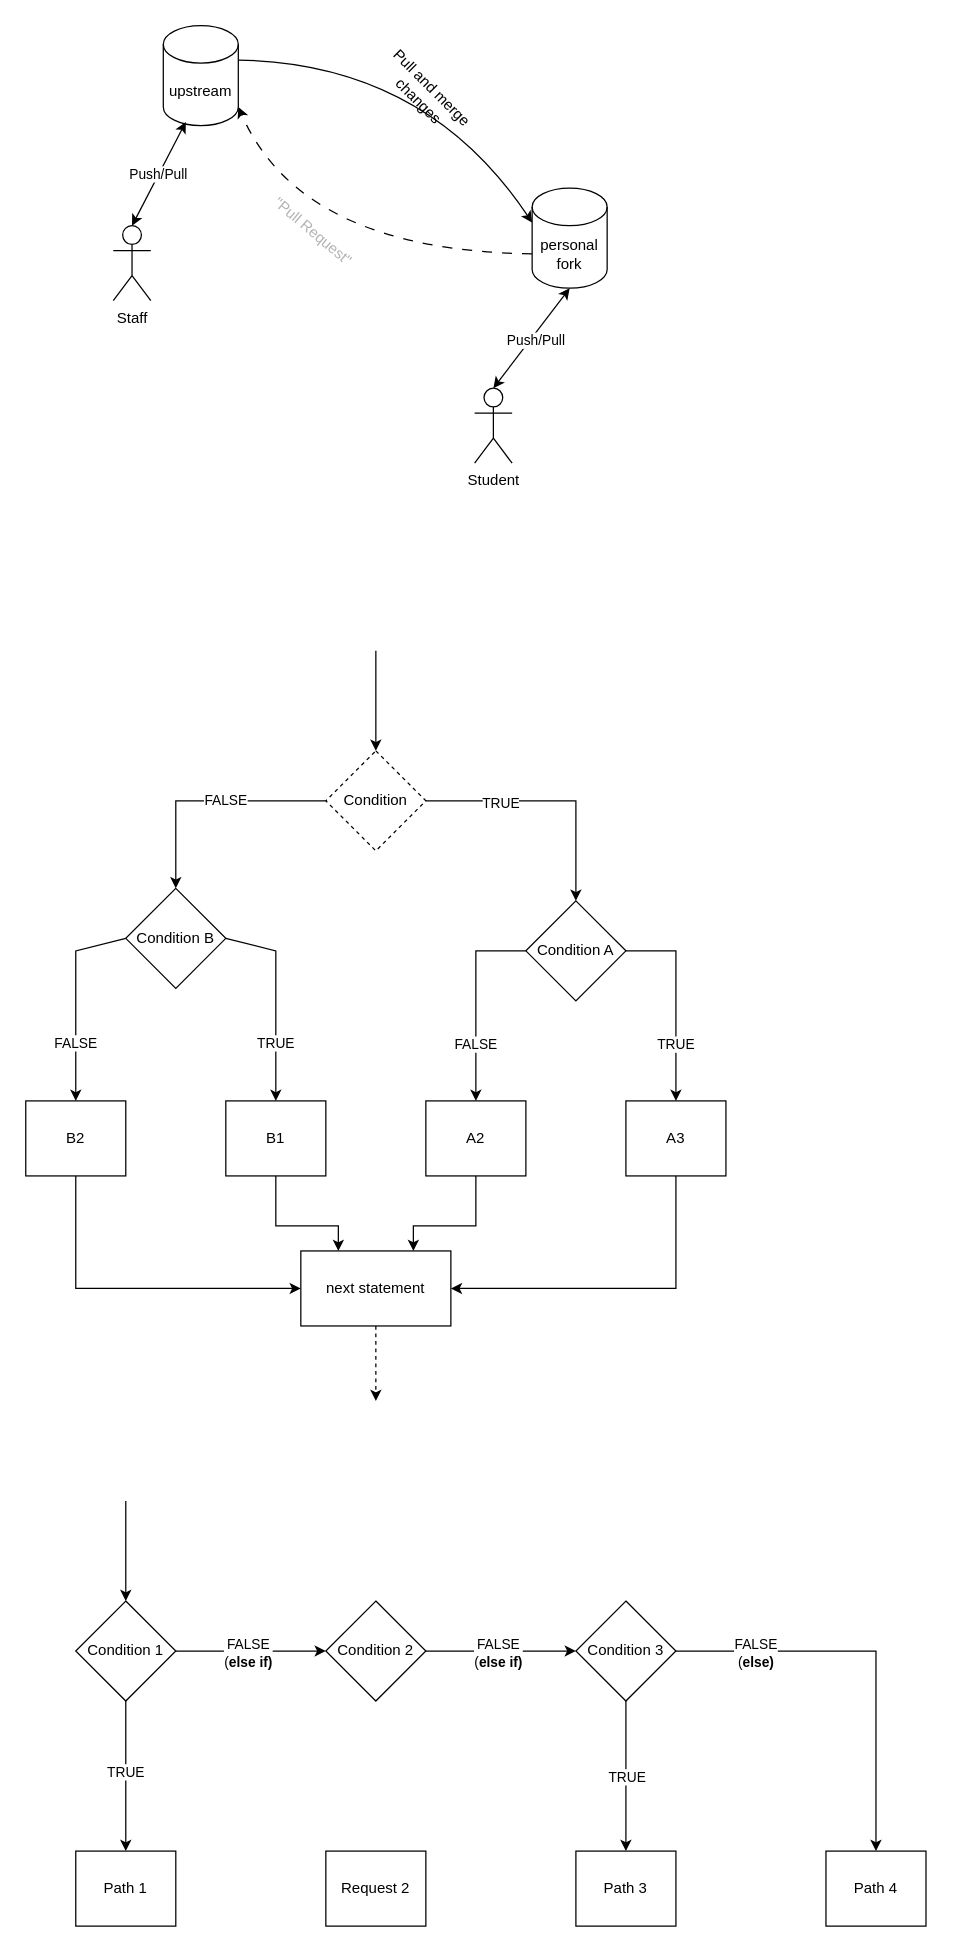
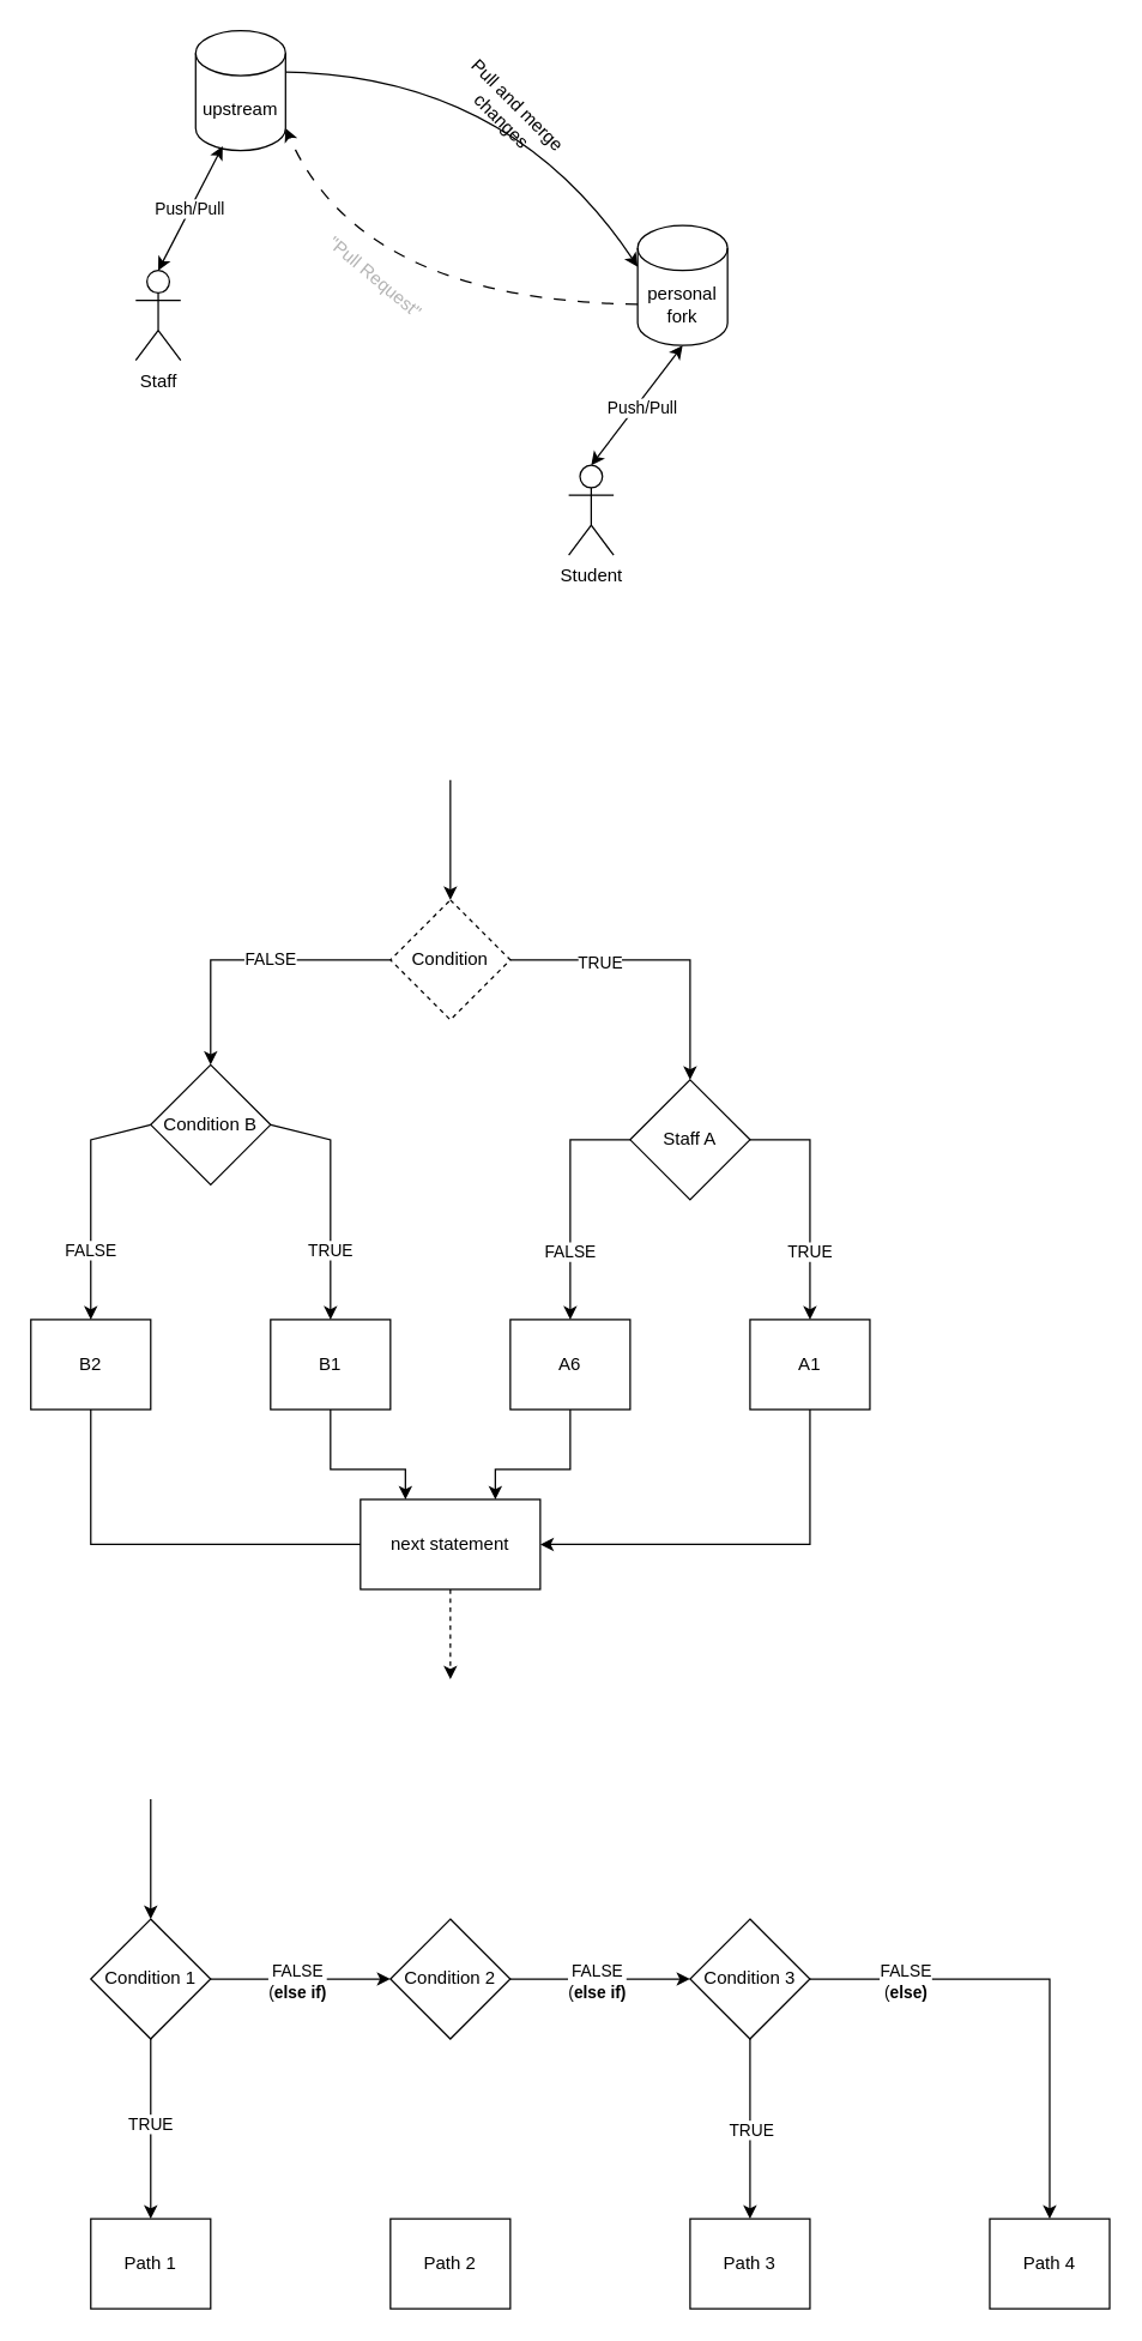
  <mxCell id="0" />
  <mxCell id="1" parent="0" />
  <mxCell id="2" value="personal fork" style="shape=cylinder3;whiteSpace=wrap;html=1;boundedLbl=1;backgroundOutline=1;size=15;" vertex="1" parent="1"><mxGeometry x="425" y="150" width="60" height="80" as="geometry" /></mxCell>
  <mxCell id="3" value="upstream" style="shape=cylinder3;whiteSpace=wrap;html=1;boundedLbl=1;backgroundOutline=1;size=15;" vertex="1" parent="1"><mxGeometry x="130" y="20" width="60" height="80" as="geometry" /></mxCell>
  <mxCell id="4" value="Staff" style="shape=umlActor;verticalLabelPosition=bottom;verticalAlign=top;html=1;outlineConnect=0;" vertex="1" parent="1"><mxGeometry x="90" y="180" width="30" height="60" as="geometry" /></mxCell>
  <mxCell id="5" value="Student" style="shape=umlActor;verticalLabelPosition=bottom;verticalAlign=top;html=1;outlineConnect=0;" vertex="1" parent="1"><mxGeometry x="379" y="310" width="30" height="60" as="geometry" /></mxCell>
  <mxCell id="6" value="" style="endArrow=classic;startArrow=classic;html=1;rounded=0;exitX=0.5;exitY=0;exitDx=0;exitDy=0;exitPerimeter=0;entryX=0.3;entryY=0.963;entryDx=0;entryDy=0;entryPerimeter=0;" edge="1" parent="1" source="4" target="3"><mxGeometry width="50" height="50" relative="1" as="geometry"><mxPoint x="370" y="330" as="sourcePoint" /><mxPoint x="420" y="280" as="targetPoint" /></mxGeometry></mxCell>
  <mxCell id="7" value="Push/Pull" style="edgeLabel;html=1;align=center;verticalAlign=middle;resizable=0;points=[];" vertex="1" connectable="0" parent="6"><mxGeometry x="-0.005" y="2" relative="1" as="geometry"><mxPoint x="1" as="offset" /></mxGeometry></mxCell>
  <mxCell id="8" value="" style="endArrow=classic;html=1;entryX=1;entryY=1;entryDx=0;entryDy=-15;entryPerimeter=0;exitX=0;exitY=0;exitDx=0;exitDy=52.5;exitPerimeter=0;curved=1;dashed=1;dashPattern=8 8;" edge="1" parent="1" source="2" target="3"><mxGeometry width="50" height="50" relative="1" as="geometry"><mxPoint x="370" y="330" as="sourcePoint" /><mxPoint x="420" y="280" as="targetPoint" /><Array as="points"><mxPoint x="240" y="200" /></Array></mxGeometry></mxCell>
  <mxCell id="9" value="" style="endArrow=classic;startArrow=classic;html=1;rounded=0;entryX=0.5;entryY=1;entryDx=0;entryDy=0;entryPerimeter=0;exitX=0.5;exitY=0;exitDx=0;exitDy=0;exitPerimeter=0;" edge="1" parent="1" source="5" target="2"><mxGeometry width="50" height="50" relative="1" as="geometry"><mxPoint x="370" y="330" as="sourcePoint" /><mxPoint x="420" y="280" as="targetPoint" /></mxGeometry></mxCell>
  <mxCell id="10" value="Push/Pull" style="edgeLabel;html=1;align=center;verticalAlign=middle;resizable=0;points=[];" vertex="1" connectable="0" parent="9"><mxGeometry x="0.014" y="-3" relative="1" as="geometry"><mxPoint as="offset" /></mxGeometry></mxCell>
  <mxCell id="11" value="" style="endArrow=classic;html=1;exitX=1;exitY=0;exitDx=0;exitDy=27.5;exitPerimeter=0;entryX=0;entryY=0;entryDx=0;entryDy=27.5;entryPerimeter=0;curved=1;" edge="1" parent="1" source="3" target="2"><mxGeometry width="50" height="50" relative="1" as="geometry"><mxPoint x="370" y="330" as="sourcePoint" /><mxPoint x="420" y="280" as="targetPoint" /><Array as="points"><mxPoint x="340" y="50" /></Array></mxGeometry></mxCell>
  <mxCell id="12" value="Pull and merge changes" style="text;html=1;strokeColor=none;fillColor=none;align=center;verticalAlign=middle;whiteSpace=wrap;rounded=0;rotation=45;" vertex="1" parent="1"><mxGeometry x="280" y="60" width="120" height="30" as="geometry" /></mxCell>
  <mxCell id="13" value="&quot;Pull Request&quot;" style="text;html=1;strokeColor=none;fillColor=none;align=center;verticalAlign=middle;whiteSpace=wrap;rounded=0;rotation=40;fontColor=#B3B3B3;" vertex="1" parent="1"><mxGeometry x="190" y="170" width="120" height="30" as="geometry" /></mxCell>
  <mxCell id="14" style="edgeStyle=orthogonalEdgeStyle;rounded=0;orthogonalLoop=1;jettySize=auto;html=1;exitX=0;exitY=0.5;exitDx=0;exitDy=0;entryX=0.5;entryY=0;entryDx=0;entryDy=0;" edge="1" parent="1" source="16" target="21"><mxGeometry relative="1" as="geometry" /></mxCell>
  <mxCell id="15" value="FALSE" style="edgeLabel;html=1;align=center;verticalAlign=middle;resizable=0;points=[];" vertex="1" connectable="0" parent="14"><mxGeometry x="-0.15" y="-1" relative="1" as="geometry"><mxPoint as="offset" /></mxGeometry></mxCell>
  <mxCell id="16" value="Condition" style="rhombus;whiteSpace=wrap;html=1;dashed=1;" vertex="1" parent="1"><mxGeometry x="260" y="600" width="80" height="80" as="geometry" /></mxCell>
  <mxCell id="17" value="" style="endArrow=classic;html=1;rounded=0;entryX=0.5;entryY=0;entryDx=0;entryDy=0;" edge="1" parent="1" target="16"><mxGeometry width="50" height="50" relative="1" as="geometry"><mxPoint x="300" y="520" as="sourcePoint" /><mxPoint x="590" y="750" as="targetPoint" /></mxGeometry></mxCell>
- <mxCell id="18" value="Condition A" style="rhombus;whiteSpace=wrap;html=1;" vertex="1" parent="1"><mxGeometry x="420" y="720" width="80" height="80" as="geometry" /></mxCell>
+ <mxCell id="18" value="Staff A" style="rhombus;whiteSpace=wrap;html=1;" vertex="1" parent="1"><mxGeometry x="420" y="720" width="80" height="80" as="geometry" /></mxCell>
  <mxCell id="19" value="" style="endArrow=classic;html=1;rounded=0;exitX=1;exitY=0.5;exitDx=0;exitDy=0;entryX=0.5;entryY=0;entryDx=0;entryDy=0;" edge="1" parent="1" source="16" target="18"><mxGeometry width="50" height="50" relative="1" as="geometry"><mxPoint x="540" y="800" as="sourcePoint" /><mxPoint x="590" y="750" as="targetPoint" /><Array as="points"><mxPoint x="460" y="640" /></Array></mxGeometry></mxCell>
  <mxCell id="20" value="TRUE" style="edgeLabel;html=1;align=center;verticalAlign=middle;resizable=0;points=[];" vertex="1" connectable="0" parent="19"><mxGeometry x="-0.41" y="-1" relative="1" as="geometry"><mxPoint as="offset" /></mxGeometry></mxCell>
  <mxCell id="21" value="Condition B" style="rhombus;whiteSpace=wrap;html=1;" vertex="1" parent="1"><mxGeometry x="100" y="710" width="80" height="80" as="geometry" /></mxCell>
  <mxCell id="22" value="B2" style="rounded=0;whiteSpace=wrap;html=1;" vertex="1" parent="1"><mxGeometry x="20" y="880" width="80" height="60" as="geometry" /></mxCell>
  <mxCell id="23" value="B1" style="rounded=0;whiteSpace=wrap;html=1;" vertex="1" parent="1"><mxGeometry x="180" y="880" width="80" height="60" as="geometry" /></mxCell>
- <mxCell id="24" value="A2" style="rounded=0;whiteSpace=wrap;html=1;" vertex="1" parent="1"><mxGeometry x="340" y="880" width="80" height="60" as="geometry" /></mxCell>
- <mxCell id="25" value="A3" style="rounded=0;whiteSpace=wrap;html=1;" vertex="1" parent="1"><mxGeometry x="500" y="880" width="80" height="60" as="geometry" /></mxCell>
+ <mxCell id="24" value="A6" style="rounded=0;whiteSpace=wrap;html=1;" vertex="1" parent="1"><mxGeometry x="340" y="880" width="80" height="60" as="geometry" /></mxCell>
+ <mxCell id="25" value="A1" style="rounded=0;whiteSpace=wrap;html=1;" vertex="1" parent="1"><mxGeometry x="500" y="880" width="80" height="60" as="geometry" /></mxCell>
  <mxCell id="26" value="" style="endArrow=classic;html=1;rounded=0;exitX=0;exitY=0.5;exitDx=0;exitDy=0;entryX=0.5;entryY=0;entryDx=0;entryDy=0;" edge="1" parent="1" source="21" target="22"><mxGeometry width="50" height="50" relative="1" as="geometry"><mxPoint x="200" y="800" as="sourcePoint" /><mxPoint x="250" y="750" as="targetPoint" /><Array as="points"><mxPoint x="60" y="760" /></Array></mxGeometry></mxCell>
  <mxCell id="27" value="FALSE" style="edgeLabel;html=1;align=center;verticalAlign=middle;resizable=0;points=[];" vertex="1" connectable="0" parent="26"><mxGeometry x="0.425" y="-1" relative="1" as="geometry"><mxPoint as="offset" /></mxGeometry></mxCell>
  <mxCell id="28" value="" style="endArrow=classic;html=1;rounded=0;exitX=1;exitY=0.5;exitDx=0;exitDy=0;entryX=0.5;entryY=0;entryDx=0;entryDy=0;" edge="1" parent="1" source="21" target="23"><mxGeometry width="50" height="50" relative="1" as="geometry"><mxPoint x="200" y="800" as="sourcePoint" /><mxPoint x="250" y="750" as="targetPoint" /><Array as="points"><mxPoint x="220" y="760" /></Array></mxGeometry></mxCell>
  <mxCell id="29" value="TRUE" style="edgeLabel;html=1;align=center;verticalAlign=middle;resizable=0;points=[];" vertex="1" connectable="0" parent="28"><mxGeometry x="0.425" y="-1" relative="1" as="geometry"><mxPoint as="offset" /></mxGeometry></mxCell>
  <mxCell id="30" value="" style="endArrow=classic;html=1;rounded=0;exitX=0;exitY=0.5;exitDx=0;exitDy=0;entryX=0.5;entryY=0;entryDx=0;entryDy=0;" edge="1" parent="1"><mxGeometry width="50" height="50" relative="1" as="geometry"><mxPoint x="420" y="760" as="sourcePoint" /><mxPoint x="380" y="880" as="targetPoint" /><Array as="points"><mxPoint x="380" y="760" /></Array></mxGeometry></mxCell>
  <mxCell id="31" value="FALSE" style="edgeLabel;html=1;align=center;verticalAlign=middle;resizable=0;points=[];" vertex="1" connectable="0" parent="30"><mxGeometry x="0.425" y="-1" relative="1" as="geometry"><mxPoint as="offset" /></mxGeometry></mxCell>
  <mxCell id="32" value="" style="endArrow=classic;html=1;rounded=0;exitX=1;exitY=0.5;exitDx=0;exitDy=0;entryX=0.5;entryY=0;entryDx=0;entryDy=0;" edge="1" parent="1"><mxGeometry width="50" height="50" relative="1" as="geometry"><mxPoint x="500" y="760" as="sourcePoint" /><mxPoint x="540" y="880" as="targetPoint" /><Array as="points"><mxPoint x="540" y="760" /></Array></mxGeometry></mxCell>
  <mxCell id="33" value="TRUE" style="edgeLabel;html=1;align=center;verticalAlign=middle;resizable=0;points=[];" vertex="1" connectable="0" parent="32"><mxGeometry x="0.425" y="-1" relative="1" as="geometry"><mxPoint as="offset" /></mxGeometry></mxCell>
  <mxCell id="34" value="next statement" style="rounded=0;whiteSpace=wrap;html=1;" vertex="1" parent="1"><mxGeometry x="240" y="1000" width="120" height="60" as="geometry" /></mxCell>
  <mxCell id="35" value="" style="endArrow=classic;html=1;rounded=0;exitX=0.5;exitY=1;exitDx=0;exitDy=0;dashed=1;" edge="1" parent="1" source="34"><mxGeometry width="50" height="50" relative="1" as="geometry"><mxPoint x="620" y="1260" as="sourcePoint" /><mxPoint x="300" y="1120" as="targetPoint" /></mxGeometry></mxCell>
  <mxCell id="36" value="" style="endArrow=classic;html=1;rounded=0;exitX=0.5;exitY=1;exitDx=0;exitDy=0;entryX=0.25;entryY=0;entryDx=0;entryDy=0;" edge="1" parent="1" source="23" target="34"><mxGeometry width="50" height="50" relative="1" as="geometry"><mxPoint x="620" y="1150" as="sourcePoint" /><mxPoint x="670" y="1100" as="targetPoint" /><Array as="points"><mxPoint x="220" y="980" /><mxPoint x="270" y="980" /></Array></mxGeometry></mxCell>
  <mxCell id="37" value="" style="endArrow=classic;html=1;rounded=0;exitX=0.5;exitY=1;exitDx=0;exitDy=0;entryX=0.75;entryY=0;entryDx=0;entryDy=0;" edge="1" parent="1" source="24" target="34"><mxGeometry width="50" height="50" relative="1" as="geometry"><mxPoint x="620" y="1150" as="sourcePoint" /><mxPoint x="670" y="1100" as="targetPoint" /><Array as="points"><mxPoint x="380" y="980" /><mxPoint x="330" y="980" /></Array></mxGeometry></mxCell>
- <mxCell id="38" value="" style="endArrow=classic;html=1;rounded=0;exitX=0.5;exitY=1;exitDx=0;exitDy=0;entryX=0;entryY=0.5;entryDx=0;entryDy=0;" edge="1" parent="1" source="22" target="34"><mxGeometry width="50" height="50" relative="1" as="geometry"><mxPoint x="620" y="1150" as="sourcePoint" /><mxPoint x="670" y="1100" as="targetPoint" /><Array as="points"><mxPoint x="60" y="1030" /></Array></mxGeometry></mxCell>
+ <mxCell id="38" value="" style="endArrow=none;html=1;rounded=0;exitX=0.5;exitY=1;exitDx=0;exitDy=0;entryX=0;entryY=0.5;entryDx=0;entryDy=0;" edge="1" parent="1" source="22" target="34"><mxGeometry width="50" height="50" relative="1" as="geometry"><mxPoint x="620" y="1150" as="sourcePoint" /><mxPoint x="670" y="1100" as="targetPoint" /><Array as="points"><mxPoint x="60" y="1030" /></Array></mxGeometry></mxCell>
  <mxCell id="39" value="" style="endArrow=classic;html=1;rounded=0;exitX=0.5;exitY=1;exitDx=0;exitDy=0;entryX=1;entryY=0.5;entryDx=0;entryDy=0;" edge="1" parent="1" source="25" target="34"><mxGeometry width="50" height="50" relative="1" as="geometry"><mxPoint x="540" y="1150" as="sourcePoint" /><mxPoint x="590" y="1100" as="targetPoint" /><Array as="points"><mxPoint x="540" y="1030" /></Array></mxGeometry></mxCell>
  <mxCell id="40" value="Condition 1" style="rhombus;whiteSpace=wrap;html=1;" vertex="1" parent="1"><mxGeometry x="60" y="1280" width="80" height="80" as="geometry" /></mxCell>
  <mxCell id="41" value="" style="endArrow=classic;html=1;rounded=0;entryX=0.5;entryY=0;entryDx=0;entryDy=0;" edge="1" parent="1" target="40"><mxGeometry width="50" height="50" relative="1" as="geometry"><mxPoint x="100" y="1200" as="sourcePoint" /><mxPoint x="390" y="1430" as="targetPoint" /></mxGeometry></mxCell>
  <mxCell id="42" value="Condition 2" style="rhombus;whiteSpace=wrap;html=1;" vertex="1" parent="1"><mxGeometry x="260" y="1280" width="80" height="80" as="geometry" /></mxCell>
- <mxCell id="43" value="Request 2" style="rounded=0;whiteSpace=wrap;html=1;" vertex="1" parent="1"><mxGeometry x="260" y="1480" width="80" height="60" as="geometry" /></mxCell>
+ <mxCell id="43" value="Path 2" style="rounded=0;whiteSpace=wrap;html=1;" vertex="1" parent="1"><mxGeometry x="260" y="1480" width="80" height="60" as="geometry" /></mxCell>
  <mxCell id="44" value="Path 1" style="rounded=0;whiteSpace=wrap;html=1;" vertex="1" parent="1"><mxGeometry x="60" y="1480" width="80" height="60" as="geometry" /></mxCell>
  <mxCell id="45" value="" style="endArrow=classic;html=1;rounded=0;exitX=0.5;exitY=1;exitDx=0;exitDy=0;entryX=0.5;entryY=0;entryDx=0;entryDy=0;" edge="1" parent="1" source="40" target="44"><mxGeometry width="50" height="50" relative="1" as="geometry"><mxPoint x="340" y="1490" as="sourcePoint" /><mxPoint x="390" y="1440" as="targetPoint" /></mxGeometry></mxCell>
  <mxCell id="46" value="TRUE" style="edgeLabel;html=1;align=center;verticalAlign=middle;resizable=0;points=[];" vertex="1" connectable="0" parent="45"><mxGeometry x="-0.07" y="-1" relative="1" as="geometry"><mxPoint as="offset" /></mxGeometry></mxCell>
  <mxCell id="47" value="" style="endArrow=classic;html=1;rounded=0;exitX=1;exitY=0.5;exitDx=0;exitDy=0;entryX=0;entryY=0.5;entryDx=0;entryDy=0;" edge="1" parent="1" source="40" target="42"><mxGeometry width="50" height="50" relative="1" as="geometry"><mxPoint x="540" y="1490" as="sourcePoint" /><mxPoint x="590" y="1440" as="targetPoint" /></mxGeometry></mxCell>
  <mxCell id="48" value="FALSE&lt;br&gt;(&lt;b&gt;else if)&lt;/b&gt;" style="edgeLabel;html=1;align=center;verticalAlign=middle;resizable=0;points=[];" vertex="1" connectable="0" parent="47"><mxGeometry x="-0.05" y="-1" relative="1" as="geometry"><mxPoint as="offset" /></mxGeometry></mxCell>
  <mxCell id="49" value="" style="endArrow=classic;html=1;rounded=0;exitX=1;exitY=0.5;exitDx=0;exitDy=0;entryX=0;entryY=0.5;entryDx=0;entryDy=0;" edge="1" target="51" parent="1"><mxGeometry width="50" height="50" relative="1" as="geometry"><mxPoint x="340" y="1320" as="sourcePoint" /><mxPoint x="790" y="1440" as="targetPoint" /></mxGeometry></mxCell>
  <mxCell id="50" value="FALSE&lt;br&gt;(&lt;b&gt;else if)&lt;/b&gt;" style="edgeLabel;html=1;align=center;verticalAlign=middle;resizable=0;points=[];" vertex="1" connectable="0" parent="49"><mxGeometry x="-0.05" y="-1" relative="1" as="geometry"><mxPoint as="offset" /></mxGeometry></mxCell>
  <mxCell id="51" value="Condition 3" style="rhombus;whiteSpace=wrap;html=1;" vertex="1" parent="1"><mxGeometry x="460" y="1280" width="80" height="80" as="geometry" /></mxCell>
  <mxCell id="52" value="" style="endArrow=classic;html=1;rounded=0;entryX=0.5;entryY=0;entryDx=0;entryDy=0;exitX=0.5;exitY=1;exitDx=0;exitDy=0;" edge="1" source="51" target="54" parent="1"><mxGeometry width="50" height="50" relative="1" as="geometry"><mxPoint x="500" y="1400" as="sourcePoint" /><mxPoint x="500" y="1560" as="targetPoint" /><Array as="points"><mxPoint x="500" y="1440" /></Array></mxGeometry></mxCell>
  <mxCell id="53" value="TRUE" style="edgeLabel;html=1;align=center;verticalAlign=middle;resizable=0;points=[];" vertex="1" connectable="0" parent="52"><mxGeometry x="0.425" y="-1" relative="1" as="geometry"><mxPoint x="1" y="-26" as="offset" /></mxGeometry></mxCell>
  <mxCell id="54" value="Path 3" style="rounded=0;whiteSpace=wrap;html=1;" vertex="1" parent="1"><mxGeometry x="460" y="1480" width="80" height="60" as="geometry" /></mxCell>
  <mxCell id="55" value="" style="endArrow=classic;html=1;rounded=0;entryX=0.5;entryY=0;entryDx=0;entryDy=0;exitX=1;exitY=0.5;exitDx=0;exitDy=0;" edge="1" target="57" parent="1" source="51"><mxGeometry width="50" height="50" relative="1" as="geometry"><mxPoint x="660" y="1360" as="sourcePoint" /><mxPoint x="660" y="1560" as="targetPoint" /><Array as="points"><mxPoint x="660" y="1320" /><mxPoint x="700" y="1320" /></Array></mxGeometry></mxCell>
  <mxCell id="56" value="FALSE&lt;br&gt;(&lt;b&gt;else)&lt;/b&gt;" style="edgeLabel;html=1;align=center;verticalAlign=middle;resizable=0;points=[];" vertex="1" connectable="0" parent="55"><mxGeometry x="-0.607" y="-1" relative="1" as="geometry"><mxPoint as="offset" /></mxGeometry></mxCell>
  <mxCell id="57" value="Path 4" style="rounded=0;whiteSpace=wrap;html=1;" vertex="1" parent="1"><mxGeometry x="660" y="1480" width="80" height="60" as="geometry" /></mxCell>
